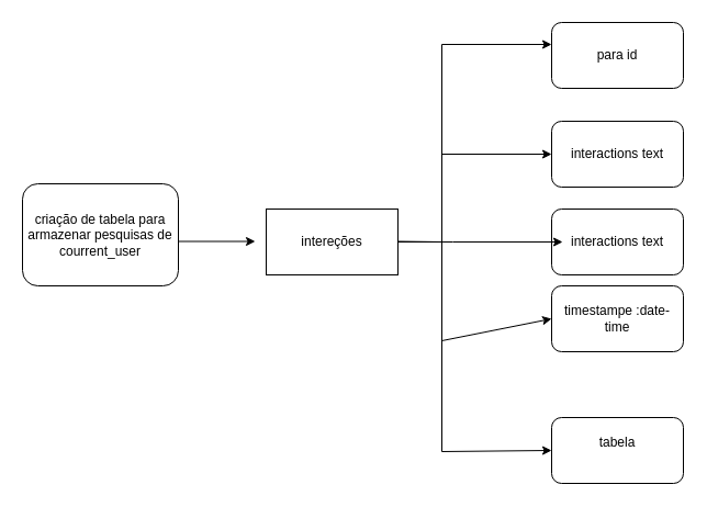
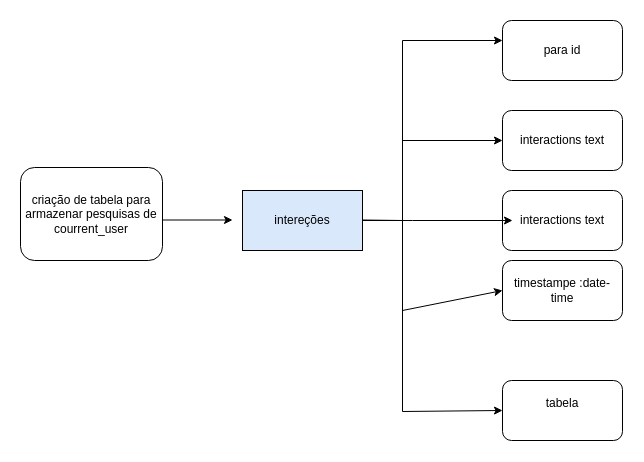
  <mxCell id="0" />
  <mxCell id="1" parent="0" />
  <mxCell id="2" value="criação de tabela para armazenar pesquisas de courrent_user" style="rounded=1;whiteSpace=wrap;html=1;" vertex="1" parent="1"><mxGeometry x="20" y="167" width="142" height="93" as="geometry" /></mxCell>
- <mxCell id="3" value="intereções" style="rounded=0;whiteSpace=wrap;html=1;" vertex="1" parent="1"><mxGeometry x="242" y="190" width="120" height="60" as="geometry" /></mxCell>
+ <mxCell id="3" value="intereções" style="rounded=0;whiteSpace=wrap;html=1;fillColor=#dae8fc;" vertex="1" parent="1"><mxGeometry x="242" y="190" width="120" height="60" as="geometry" /></mxCell>
  <mxCell id="4" value="para id" style="rounded=1;whiteSpace=wrap;html=1;" vertex="1" parent="1"><mxGeometry x="502" y="20" width="120" height="60" as="geometry" /></mxCell>
  <mxCell id="5" value="" style="endArrow=classic;html=1;rounded=0;" edge="1" parent="1"><mxGeometry width="50" height="50" relative="1" as="geometry"><mxPoint x="162" y="219.5" as="sourcePoint" /><mxPoint x="232" y="219.5" as="targetPoint" /></mxGeometry></mxCell>
  <mxCell id="6" value="interactions text" style="rounded=1;whiteSpace=wrap;html=1;" vertex="1" parent="1"><mxGeometry x="502" y="110" width="120" height="60" as="geometry" /></mxCell>
  <mxCell id="7" value="interactions text" style="rounded=1;whiteSpace=wrap;html=1;" vertex="1" parent="1"><mxGeometry x="502" y="190" width="120" height="60" as="geometry" /></mxCell>
  <mxCell id="8" value="timestampe :date-time" style="rounded=1;whiteSpace=wrap;html=1;" vertex="1" parent="1"><mxGeometry x="502" y="260" width="120" height="60" as="geometry" /></mxCell>
  <mxCell id="9" value="tabela&lt;div&gt;&lt;br&gt;&lt;/div&gt;" style="rounded=1;whiteSpace=wrap;html=1;" vertex="1" parent="1"><mxGeometry x="502" y="380" width="120" height="60" as="geometry" /></mxCell>
  <mxCell id="10" value="" style="curved=0;endArrow=classic;html=1;rounded=0;exitX=1;exitY=0.5;exitDx=0;exitDy=0;" edge="1" parent="1" source="3"><mxGeometry width="50" height="50" relative="1" as="geometry"><mxPoint x="372" y="120" as="sourcePoint" /><mxPoint x="502" y="40" as="targetPoint" /><Array as="points"><mxPoint x="402" y="220" /><mxPoint x="402" y="40" /></Array></mxGeometry></mxCell>
  <mxCell id="11" value="" style="curved=0;endArrow=classic;html=1;rounded=0;exitX=1;exitY=0.5;exitDx=0;exitDy=0;entryX=0;entryY=0.5;entryDx=0;entryDy=0;" edge="1" parent="1" target="6"><mxGeometry width="50" height="50" relative="1" as="geometry"><mxPoint x="382" y="220" as="sourcePoint" /><mxPoint x="522" y="40" as="targetPoint" /><Array as="points"><mxPoint x="402" y="220" /><mxPoint x="402" y="140" /></Array></mxGeometry></mxCell>
  <mxCell id="12" value="" style="curved=0;endArrow=classic;html=1;rounded=0;exitX=1;exitY=0.5;exitDx=0;exitDy=0;entryX=0;entryY=0.5;entryDx=0;entryDy=0;" edge="1" parent="1" source="3"><mxGeometry width="50" height="50" relative="1" as="geometry"><mxPoint x="392" y="300" as="sourcePoint" /><mxPoint x="512" y="220" as="targetPoint" /><Array as="points"><mxPoint x="412" y="220" /></Array></mxGeometry></mxCell>
  <mxCell id="13" value="" style="curved=0;endArrow=classic;html=1;rounded=0;exitX=1;exitY=0.5;exitDx=0;exitDy=0;entryX=0;entryY=0.5;entryDx=0;entryDy=0;" edge="1" parent="1" target="8"><mxGeometry width="50" height="50" relative="1" as="geometry"><mxPoint x="362" y="219.5" as="sourcePoint" /><mxPoint x="512" y="219.5" as="targetPoint" /><Array as="points"><mxPoint x="402" y="220" /><mxPoint x="402" y="310" /></Array></mxGeometry></mxCell>
  <mxCell id="14" value="" style="curved=0;endArrow=classic;html=1;rounded=0;" edge="1" parent="1"><mxGeometry width="50" height="50" relative="1" as="geometry"><mxPoint x="402" y="280" as="sourcePoint" /><mxPoint x="502" y="410" as="targetPoint" /><Array as="points"><mxPoint x="402" y="411" /></Array></mxGeometry></mxCell>
